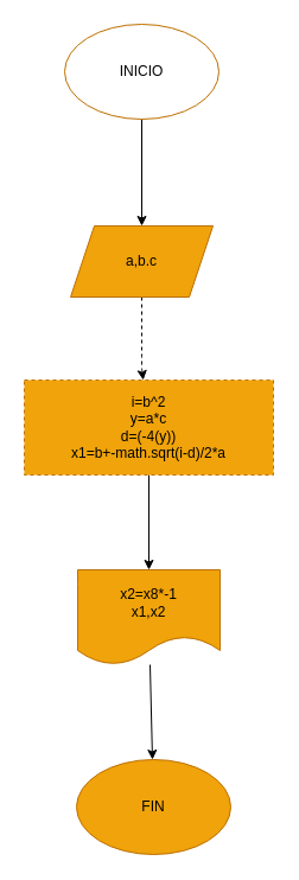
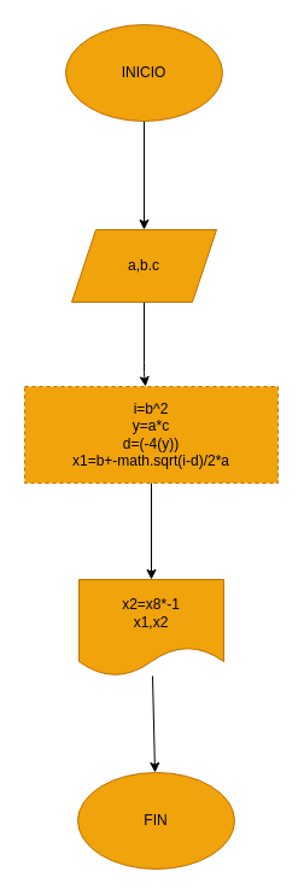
  <mxCell id="0" />
  <mxCell id="1" parent="0" />
  <mxCell id="2" value="" style="edgeStyle=none;html=1;" edge="1" parent="1" source="3" target="5"><mxGeometry relative="1" as="geometry" /></mxCell>
- <mxCell id="3" value="INICIO" style="ellipse;whiteSpace=wrap;html=1;fillColor=#ffffff;fontColor=#000000;strokeColor=#BD7000;" vertex="1" parent="1"><mxGeometry x="54" y="20" width="130" height="80" as="geometry" /></mxCell>
- <mxCell id="4" value="" style="edgeStyle=none;html=1;dashed=1;" edge="1" parent="1" source="5" target="7"><mxGeometry relative="1" as="geometry"><Array as="points"><mxPoint x="119" y="310" /></Array></mxGeometry></mxCell>
+ <mxCell id="3" value="INICIO" style="ellipse;whiteSpace=wrap;html=1;fillColor=#f0a30a;fontColor=#000000;strokeColor=#BD7000;" vertex="1" parent="1"><mxGeometry x="54" y="20" width="130" height="80" as="geometry" /></mxCell>
+ <mxCell id="4" value="" style="edgeStyle=none;html=1;" edge="1" parent="1" source="5" target="7"><mxGeometry relative="1" as="geometry"><Array as="points"><mxPoint x="119" y="310" /></Array></mxGeometry></mxCell>
  <mxCell id="5" value="a,b.c" style="shape=parallelogram;perimeter=parallelogramPerimeter;whiteSpace=wrap;html=1;fixedSize=1;fillColor=#f0a30a;strokeColor=#BD7000;fontColor=#000000;" vertex="1" parent="1"><mxGeometry x="59" y="190" width="120" height="60" as="geometry" /></mxCell>
  <mxCell id="6" value="" style="edgeStyle=none;html=1;fontColor=#000000;" edge="1" parent="1" source="7" target="9"><mxGeometry relative="1" as="geometry" /></mxCell>
  <mxCell id="7" value="i=b^2&lt;br&gt;y=a*c&lt;br&gt;d=(-4(y))&lt;br&gt;x1=b+-math.sqrt(i-d)/2*a" style="whiteSpace=wrap;html=1;fillColor=#f0a30a;strokeColor=#BD7000;fontColor=#000000;dashed=1;" vertex="1" parent="1"><mxGeometry x="20" y="320" width="210" height="80" as="geometry" /></mxCell>
  <mxCell id="8" value="" style="edgeStyle=none;html=1;fontColor=#000000;" edge="1" parent="1" source="9" target="10"><mxGeometry relative="1" as="geometry" /></mxCell>
  <mxCell id="9" value="x2=x8*-1&lt;br&gt;x1,x2" style="shape=document;whiteSpace=wrap;html=1;boundedLbl=1;fillColor=#f0a30a;strokeColor=#BD7000;fontColor=#000000;" vertex="1" parent="1"><mxGeometry x="65" y="480" width="120" height="80" as="geometry" /></mxCell>
  <mxCell id="10" value="FIN" style="ellipse;whiteSpace=wrap;html=1;fillColor=#f0a30a;strokeColor=#BD7000;fontColor=#000000;" vertex="1" parent="1"><mxGeometry x="64" y="640" width="130" height="80" as="geometry" /></mxCell>
